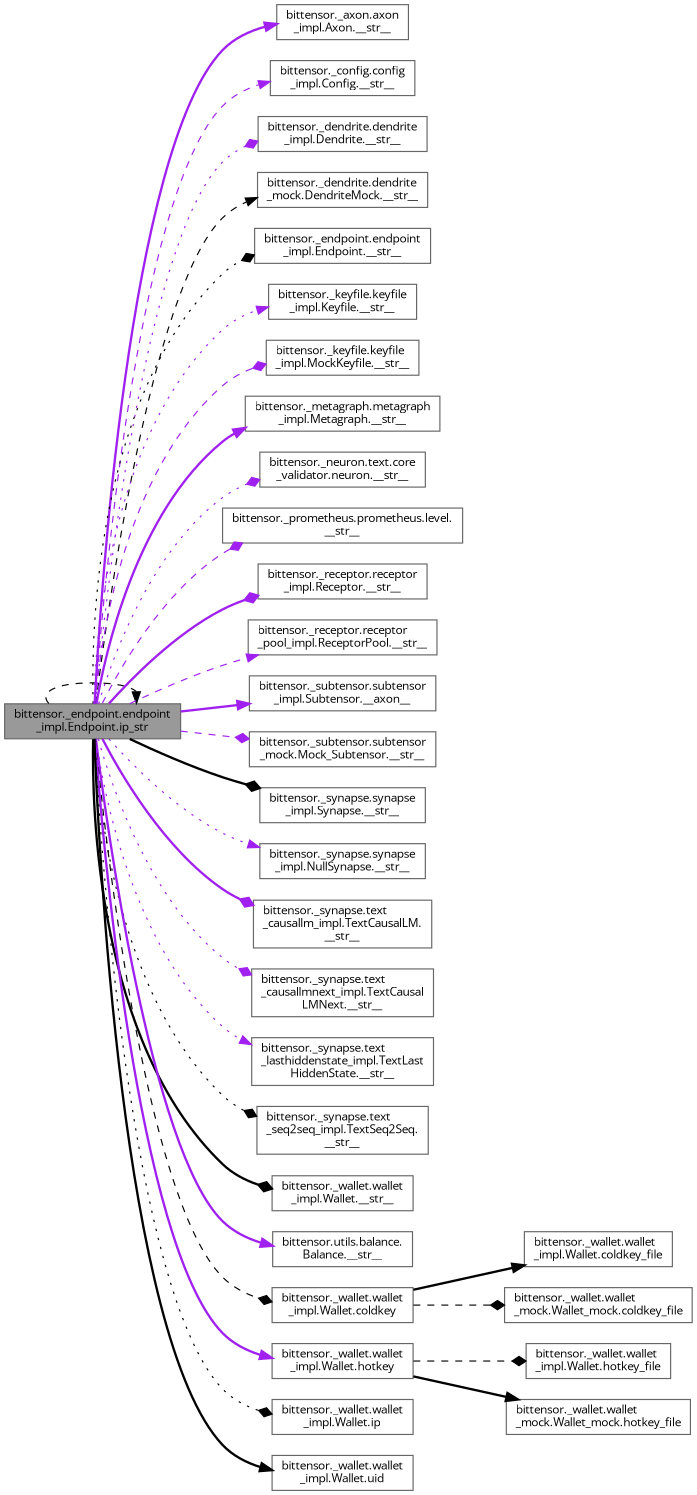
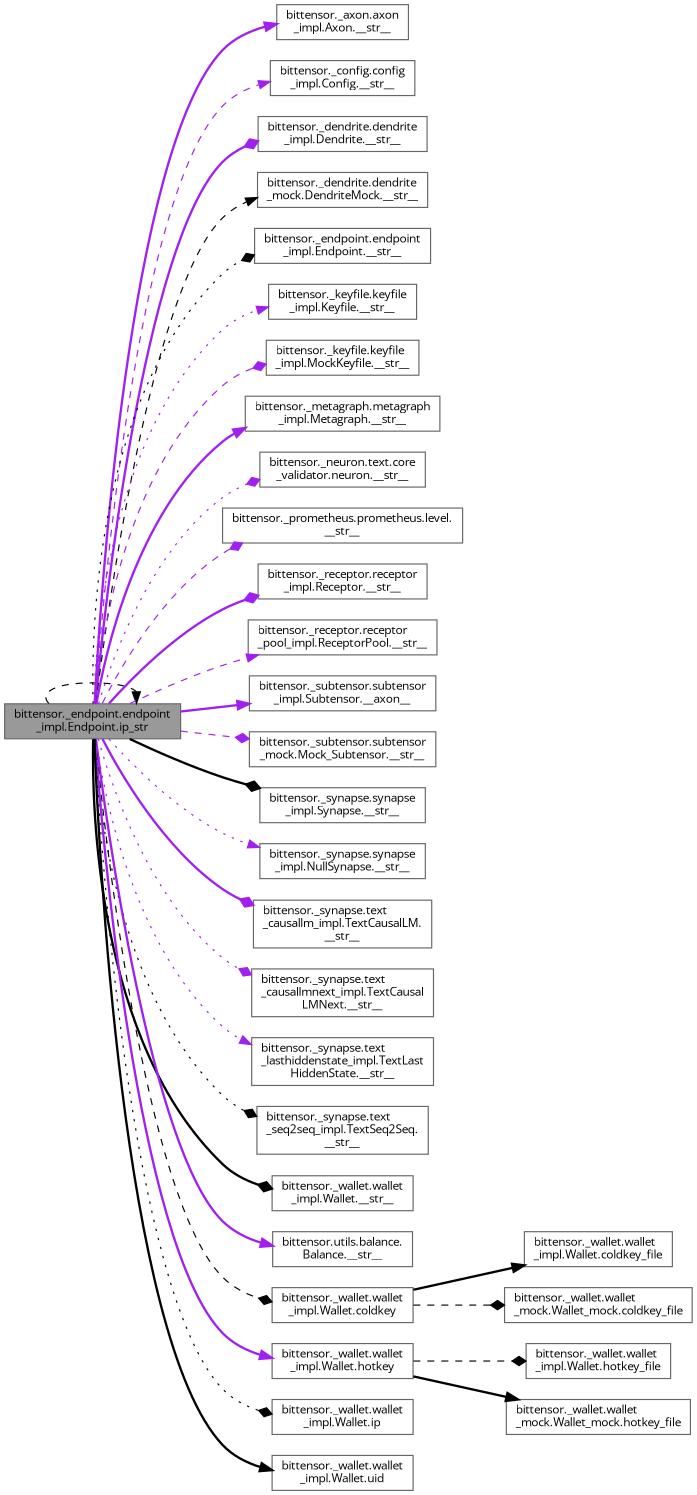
  digraph {
    fontname="Open Sans"
    rankdir=LR
    node [color=grey40 fillcolor=white fontname="Open Sans" fontsize=10 shape=box style=filled]
    edge [arrowhead=diamond color=purple fontname="Open Sans" fontsize=10 labelfontname=Helvetica labelfontsize=10 style=bold]
    n1 [color=gray40 fillcolor=grey60 fontcolor=black height=0.2 label="bittensor._endpoint.endpoint\l_impl.Endpoint.ip_str" width=0.4]
    n2 [height=0.2 label="bittensor._axon.axon\l_impl.Axon.__str__" width=0.4]
    n3 [height=0.2 label="bittensor._config.config\l_impl.Config.__str__" width=0.4]
    n4 [height=0.2 label="bittensor._dendrite.dendrite\l_impl.Dendrite.__str__" width=0.4]
    n5 [height=0.2 label="bittensor._dendrite.dendrite\l_mock.DendriteMock.__str__" width=0.4]
    n6 [height=0.2 label="bittensor._endpoint.endpoint\l_impl.Endpoint.__str__" width=0.4]
    n7 [height=0.2 label="bittensor._keyfile.keyfile\l_impl.Keyfile.__str__" width=0.4]
    n8 [height=0.2 label="bittensor._keyfile.keyfile\l_impl.MockKeyfile.__str__" width=0.4]
    n9 [height=0.2 label="bittensor._metagraph.metagraph\l_impl.Metagraph.__str__" width=0.4]
    n10 [height=0.2 label="bittensor._neuron.text.core\l_validator.neuron.__str__" width=0.4]
    n11 [height=0.2 label="bittensor._prometheus.prometheus.level.\l__str__" width=0.4]
    n12 [height=0.2 label="bittensor._receptor.receptor\l_impl.Receptor.__str__" width=0.4]
    n13 [height=0.2 label="bittensor._receptor.receptor\l_pool_impl.ReceptorPool.__str__" width=0.4]
    n14 [height=0.2 label="bittensor._subtensor.subtensor\l_impl.Subtensor.__axon__" width=0.4]
    n15 [height=0.2 label="bittensor._subtensor.subtensor\l_mock.Mock_Subtensor.__str__" width=0.4]
    n16 [height=0.2 label="bittensor._synapse.synapse\l_impl.Synapse.__str__" width=0.4]
    n17 [height=0.2 label="bittensor._synapse.synapse\l_impl.NullSynapse.__str__" width=0.4]
    n18 [height=0.2 label="bittensor._synapse.text\l_causallm_impl.TextCausalLM.\l__str__" width=0.4]
    n19 [height=0.2 label="bittensor._synapse.text\l_causallmnext_impl.TextCausal\lLMNext.__str__" width=0.4]
    n20 [height=0.2 label="bittensor._synapse.text\l_lasthiddenstate_impl.TextLast\lHiddenState.__str__" width=0.4]
    n21 [height=0.2 label="bittensor._synapse.text\l_seq2seq_impl.TextSeq2Seq.\l__str__" width=0.4]
    n22 [height=0.2 label="bittensor._wallet.wallet\l_impl.Wallet.__str__" width=0.4]
    n23 [height=0.2 label="bittensor.utils.balance.\lBalance.__str__" width=0.4]
    n24 [height=0.2 label="bittensor._wallet.wallet\l_impl.Wallet.coldkey" width=0.4]
    n25 [height=0.2 label="bittensor._wallet.wallet\l_impl.Wallet.hotkey" width=0.4]
    n26 [height=0.2 label="bittensor._wallet.wallet\l_impl.Wallet.ip" width=0.4]
    n27 [height=0.2 label="bittensor._wallet.wallet\l_impl.Wallet.uid" width=0.4]
    n28 [height=0.2 label="bittensor._wallet.wallet\l_impl.Wallet.coldkey_file" width=0.4]
    n29 [height=0.2 label="bittensor._wallet.wallet\l_mock.Wallet_mock.coldkey_file" width=0.4]
    n30 [height=0.2 label="bittensor._wallet.wallet\l_impl.Wallet.hotkey_file" width=0.4]
    n31 [height=0.2 label="bittensor._wallet.wallet\l_mock.Wallet_mock.hotkey_file" width=0.4]
    n1 -> n1 [arrowhead=normal color=black style=dashed]
    n1 -> n2 [arrowhead=normal]
    n1 -> n3 [arrowhead=normal style=dashed]
-   n1 -> n4 [style=dotted]
+   n1 -> n4
    n1 -> n5 [arrowhead=normal color=black style=dashed]
    n1 -> n6 [color=black style=dotted]
    n1 -> n7 [arrowhead=normal style=dotted]
    n1 -> n8 [style=dashed]
    n1 -> n9 [arrowhead=normal]
    n1 -> n10 [style=dotted]
    n1 -> n11 [style=dashed]
    n1 -> n12
    n1 -> n13 [arrowhead=normal style=dashed]
    n1 -> n14 [arrowhead=normal]
    n1 -> n15 [style=dashed]
    n1 -> n16 [color=black]
    n1 -> n17 [arrowhead=normal style=dotted]
    n1 -> n18
    n1 -> n19 [style=dotted]
    n1 -> n20 [arrowhead=normal style=dotted]
    n1 -> n21 [color=black style=dotted]
    n1 -> n22 [color=black]
    n1 -> n23 [arrowhead=normal]
    n1 -> n24 [color=black style=dashed]
    n1 -> n25 [arrowhead=normal]
    n1 -> n26 [color=black style=dotted]
    n1 -> n27 [arrowhead=normal color=black]
    n24 -> n28 [arrowhead=normal color=black]
    n24 -> n29 [color=black style=dashed]
    n25 -> n30 [color=black style=dashed]
    n25 -> n31 [arrowhead=normal color=black]
  }
